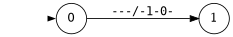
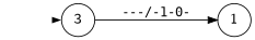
  digraph {
    nodesep=0.2
    rankdir=LR
    ranksep=0.8
    node [shape=circle]
    edge [fontname=mono]
    init [shape=point style=invis]
-   n2 [label=0]
+   n2 [label=3]
    n3 [label=1]
    init -> n2 [penwidth=0]
    n2 -> n3 [label="---/-1-0-\l"]
  }
